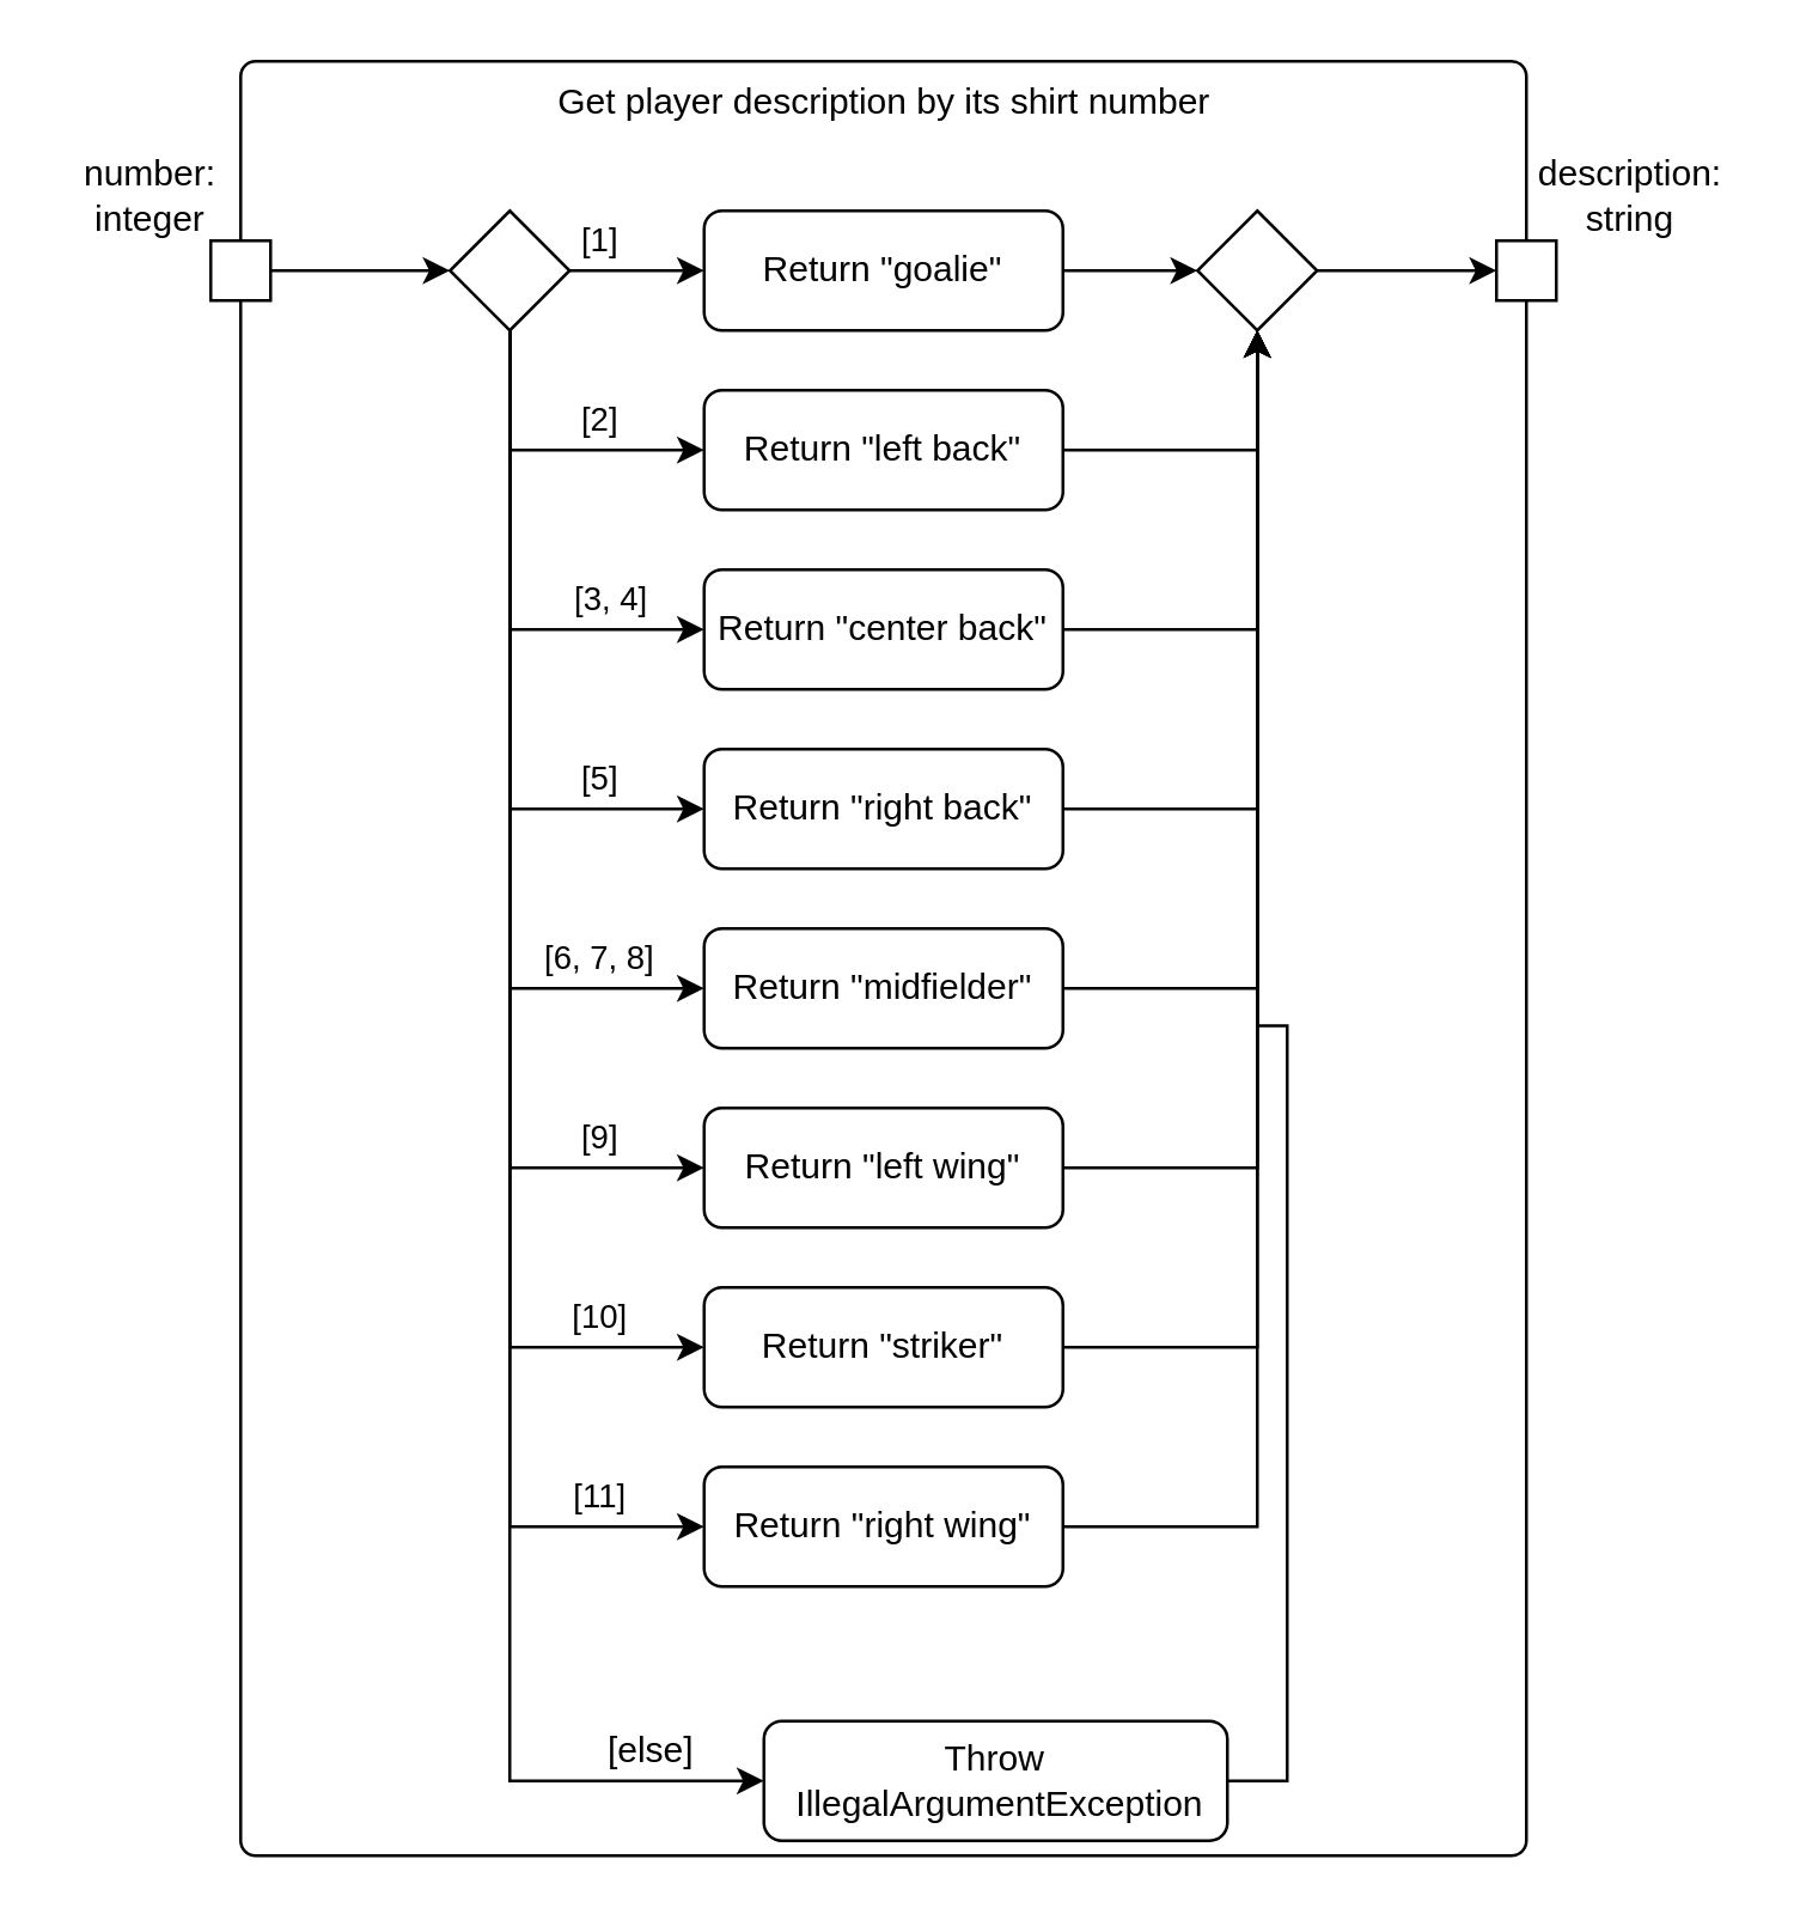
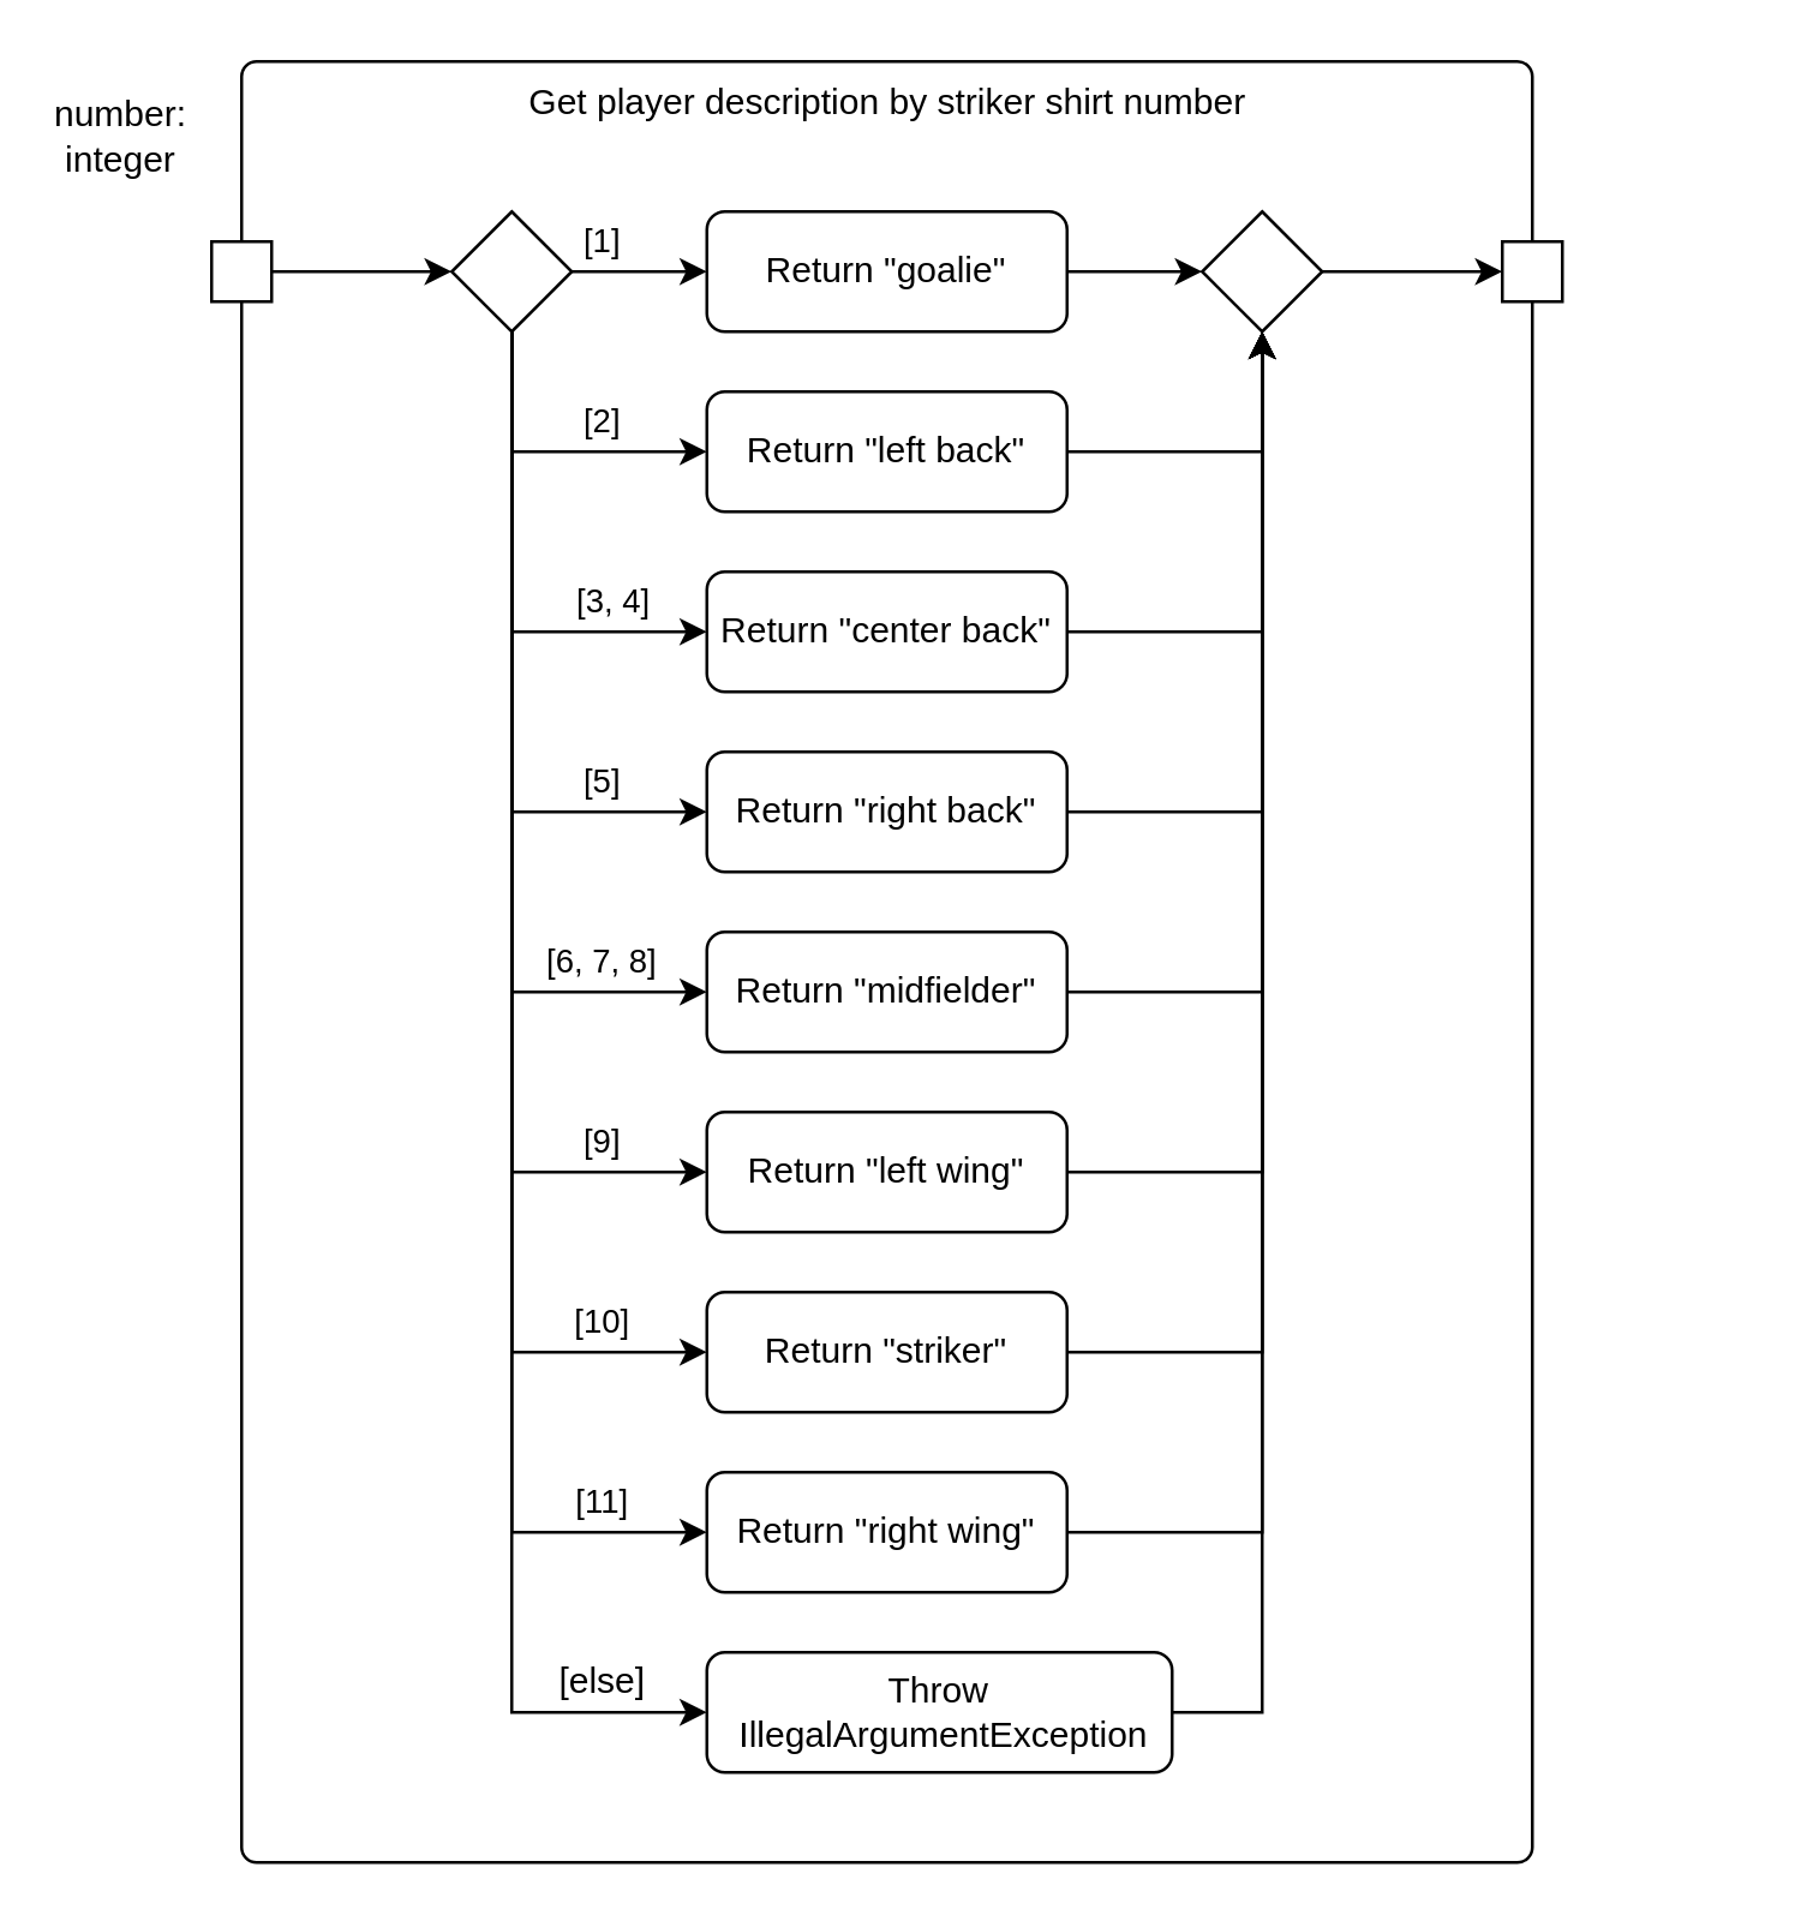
  <mxCell id="0" />
  <mxCell id="1" parent="0" />
- <mxCell id="2" value="Get player description by its shirt number" style="html=1;align=center;verticalAlign=top;rounded=1;absoluteArcSize=1;arcSize=10;dashed=0;" vertex="1" parent="1"><mxGeometry x="80" y="20" width="430" height="600" as="geometry" /></mxCell>
+ <mxCell id="2" value="Get player description by striker shirt number" style="html=1;align=center;verticalAlign=top;rounded=1;absoluteArcSize=1;arcSize=10;dashed=0;" vertex="1" parent="1"><mxGeometry x="80" y="20" width="430" height="600" as="geometry" /></mxCell>
  <mxCell id="3" style="edgeStyle=orthogonalEdgeStyle;rounded=0;orthogonalLoop=1;jettySize=auto;html=1;exitX=1;exitY=0.5;exitDx=0;exitDy=0;" edge="1" parent="1" source="4" target="17"><mxGeometry relative="1" as="geometry" /></mxCell>
  <mxCell id="4" value="" style="whiteSpace=wrap;html=1;aspect=fixed;" vertex="1" parent="1"><mxGeometry x="70" y="80" width="20" height="20" as="geometry" /></mxCell>
- <mxCell id="5" value="number: integer" style="text;html=1;strokeColor=none;fillColor=none;align=center;verticalAlign=middle;whiteSpace=wrap;rounded=0;" vertex="1" parent="1"><mxGeometry x="20" y="50" width="60" height="30" as="geometry" /></mxCell>
- <mxCell id="6" value="description: string" style="text;html=1;strokeColor=none;fillColor=none;align=center;verticalAlign=middle;whiteSpace=wrap;rounded=0;" vertex="1" parent="1"><mxGeometry x="510" y="50" width="70" height="30" as="geometry" /></mxCell>
+ <mxCell id="5" value="number: integer" style="text;html=1;strokeColor=none;fillColor=none;align=center;verticalAlign=middle;whiteSpace=wrap;rounded=0;" vertex="1" parent="1"><mxGeometry x="10" y="30" width="60" height="30" as="geometry" /></mxCell>
  <mxCell id="7" value="" style="whiteSpace=wrap;html=1;aspect=fixed;" vertex="1" parent="1"><mxGeometry x="500" y="80" width="20" height="20" as="geometry" /></mxCell>
  <mxCell id="8" value="[1]" style="edgeStyle=orthogonalEdgeStyle;rounded=0;orthogonalLoop=1;jettySize=auto;html=1;exitX=1;exitY=0.5;exitDx=0;exitDy=0;entryX=0;entryY=0.5;entryDx=0;entryDy=0;" edge="1" parent="1" source="17" target="21"><mxGeometry x="-0.556" y="10" relative="1" as="geometry"><mxPoint as="offset" /></mxGeometry></mxCell>
  <mxCell id="9" value="[2]" style="edgeStyle=orthogonalEdgeStyle;rounded=0;orthogonalLoop=1;jettySize=auto;html=1;exitX=0.5;exitY=1;exitDx=0;exitDy=0;entryX=0;entryY=0.5;entryDx=0;entryDy=0;" edge="1" parent="1" source="17" target="23"><mxGeometry x="0.333" y="10" relative="1" as="geometry"><mxPoint as="offset" /></mxGeometry></mxCell>
  <mxCell id="10" value="[3, 4]" style="edgeStyle=orthogonalEdgeStyle;rounded=0;orthogonalLoop=1;jettySize=auto;html=1;exitX=0.5;exitY=1;exitDx=0;exitDy=0;entryX=0;entryY=0.5;entryDx=0;entryDy=0;align=left;" edge="1" parent="1" source="17" target="25"><mxGeometry x="0.455" y="10" relative="1" as="geometry"><mxPoint as="offset" /></mxGeometry></mxCell>
  <mxCell id="11" value="[5]" style="edgeStyle=orthogonalEdgeStyle;rounded=0;orthogonalLoop=1;jettySize=auto;html=1;exitX=0.5;exitY=1;exitDx=0;exitDy=0;entryX=0;entryY=0.5;entryDx=0;entryDy=0;" edge="1" parent="1" source="17" target="27"><mxGeometry x="0.689" y="10" relative="1" as="geometry"><mxPoint as="offset" /></mxGeometry></mxCell>
  <mxCell id="12" value="[6, 7, 8]" style="edgeStyle=orthogonalEdgeStyle;rounded=0;orthogonalLoop=1;jettySize=auto;html=1;exitX=0.5;exitY=1;exitDx=0;exitDy=0;entryX=0;entryY=0.5;entryDx=0;entryDy=0;align=left;" edge="1" parent="1" source="17" target="29"><mxGeometry x="0.614" y="10" relative="1" as="geometry"><mxPoint as="offset" /></mxGeometry></mxCell>
  <mxCell id="13" value="[9]" style="edgeStyle=orthogonalEdgeStyle;rounded=0;orthogonalLoop=1;jettySize=auto;html=1;exitX=0.5;exitY=1;exitDx=0;exitDy=0;entryX=0;entryY=0.5;entryDx=0;entryDy=0;" edge="1" parent="1" source="17" target="31"><mxGeometry x="0.797" y="10" relative="1" as="geometry"><mxPoint as="offset" /></mxGeometry></mxCell>
  <mxCell id="14" value="[10]" style="edgeStyle=orthogonalEdgeStyle;rounded=0;orthogonalLoop=1;jettySize=auto;html=1;exitX=0.5;exitY=1;exitDx=0;exitDy=0;entryX=0;entryY=0.5;entryDx=0;entryDy=0;" edge="1" parent="1" source="17" target="33"><mxGeometry x="0.827" y="10" relative="1" as="geometry"><mxPoint as="offset" /></mxGeometry></mxCell>
  <mxCell id="15" value="[11]" style="edgeStyle=orthogonalEdgeStyle;rounded=0;orthogonalLoop=1;jettySize=auto;html=1;exitX=0.5;exitY=1;exitDx=0;exitDy=0;entryX=0;entryY=0.5;entryDx=0;entryDy=0;" edge="1" parent="1" source="17" target="35"><mxGeometry x="0.85" y="10" relative="1" as="geometry"><mxPoint as="offset" /></mxGeometry></mxCell>
  <mxCell id="16" value="[else]" style="edgeStyle=orthogonalEdgeStyle;rounded=0;orthogonalLoop=1;jettySize=auto;html=1;exitX=0.5;exitY=1;exitDx=0;exitDy=0;entryX=0;entryY=0.5;entryDx=0;entryDy=0;fontFamily=Helvetica;fontSize=12;" edge="1" parent="1" source="17" target="37"><mxGeometry x="0.867" y="10" relative="1" as="geometry"><mxPoint as="offset" /></mxGeometry></mxCell>
  <mxCell id="17" value="" style="rhombus;whiteSpace=wrap;html=1;" vertex="1" parent="1"><mxGeometry x="150" y="70" width="40" height="40" as="geometry" /></mxCell>
  <mxCell id="18" style="edgeStyle=orthogonalEdgeStyle;rounded=0;orthogonalLoop=1;jettySize=auto;html=1;exitX=1;exitY=0.5;exitDx=0;exitDy=0;entryX=0;entryY=0.5;entryDx=0;entryDy=0;" edge="1" parent="1" source="19" target="7"><mxGeometry relative="1" as="geometry" /></mxCell>
  <mxCell id="19" value="" style="rhombus;whiteSpace=wrap;html=1;" vertex="1" parent="1"><mxGeometry x="400" y="70" width="40" height="40" as="geometry" /></mxCell>
  <mxCell id="20" style="edgeStyle=orthogonalEdgeStyle;rounded=0;orthogonalLoop=1;jettySize=auto;html=1;exitX=1;exitY=0.5;exitDx=0;exitDy=0;entryX=0;entryY=0.5;entryDx=0;entryDy=0;" edge="1" parent="1" source="21" target="19"><mxGeometry relative="1" as="geometry" /></mxCell>
  <mxCell id="21" value="Return &quot;goalie&quot;" style="rounded=1;whiteSpace=wrap;html=1;" vertex="1" parent="1"><mxGeometry x="235" y="70" width="120" height="40" as="geometry" /></mxCell>
  <mxCell id="22" style="edgeStyle=orthogonalEdgeStyle;rounded=0;orthogonalLoop=1;jettySize=auto;html=1;exitX=1;exitY=0.5;exitDx=0;exitDy=0;entryX=0.5;entryY=1;entryDx=0;entryDy=0;" edge="1" parent="1" source="23" target="19"><mxGeometry relative="1" as="geometry" /></mxCell>
  <mxCell id="23" value="Return &quot;left back&quot;" style="rounded=1;whiteSpace=wrap;html=1;" vertex="1" parent="1"><mxGeometry x="235" y="130" width="120" height="40" as="geometry" /></mxCell>
  <mxCell id="24" style="edgeStyle=orthogonalEdgeStyle;rounded=0;orthogonalLoop=1;jettySize=auto;html=1;exitX=1;exitY=0.5;exitDx=0;exitDy=0;entryX=0.5;entryY=1;entryDx=0;entryDy=0;" edge="1" parent="1" source="25" target="19"><mxGeometry relative="1" as="geometry" /></mxCell>
  <mxCell id="25" value="Return &quot;center back&quot;" style="rounded=1;whiteSpace=wrap;html=1;" vertex="1" parent="1"><mxGeometry x="235" y="190" width="120" height="40" as="geometry" /></mxCell>
  <mxCell id="26" style="edgeStyle=orthogonalEdgeStyle;rounded=0;orthogonalLoop=1;jettySize=auto;html=1;exitX=1;exitY=0.5;exitDx=0;exitDy=0;entryX=0.5;entryY=1;entryDx=0;entryDy=0;" edge="1" parent="1" source="27" target="19"><mxGeometry relative="1" as="geometry" /></mxCell>
  <mxCell id="27" value="Return &quot;right back&quot;" style="rounded=1;whiteSpace=wrap;html=1;" vertex="1" parent="1"><mxGeometry x="235" y="250" width="120" height="40" as="geometry" /></mxCell>
  <mxCell id="28" style="edgeStyle=orthogonalEdgeStyle;rounded=0;orthogonalLoop=1;jettySize=auto;html=1;exitX=1;exitY=0.5;exitDx=0;exitDy=0;entryX=0.5;entryY=1;entryDx=0;entryDy=0;" edge="1" parent="1" source="29" target="19"><mxGeometry relative="1" as="geometry" /></mxCell>
  <mxCell id="29" value="Return &quot;midfielder&quot;" style="rounded=1;whiteSpace=wrap;html=1;" vertex="1" parent="1"><mxGeometry x="235" y="310" width="120" height="40" as="geometry" /></mxCell>
  <mxCell id="30" style="edgeStyle=orthogonalEdgeStyle;rounded=0;orthogonalLoop=1;jettySize=auto;html=1;exitX=1;exitY=0.5;exitDx=0;exitDy=0;entryX=0.5;entryY=1;entryDx=0;entryDy=0;" edge="1" parent="1" source="31" target="19"><mxGeometry relative="1" as="geometry" /></mxCell>
  <mxCell id="31" value="Return &quot;left wing&quot;" style="rounded=1;whiteSpace=wrap;html=1;" vertex="1" parent="1"><mxGeometry x="235" y="370" width="120" height="40" as="geometry" /></mxCell>
  <mxCell id="32" style="edgeStyle=orthogonalEdgeStyle;rounded=0;orthogonalLoop=1;jettySize=auto;html=1;exitX=1;exitY=0.5;exitDx=0;exitDy=0;entryX=0.5;entryY=1;entryDx=0;entryDy=0;" edge="1" parent="1" source="33" target="19"><mxGeometry relative="1" as="geometry" /></mxCell>
  <mxCell id="33" value="Return &quot;striker&quot;" style="rounded=1;whiteSpace=wrap;html=1;" vertex="1" parent="1"><mxGeometry x="235" y="430" width="120" height="40" as="geometry" /></mxCell>
  <mxCell id="34" style="edgeStyle=orthogonalEdgeStyle;rounded=0;orthogonalLoop=1;jettySize=auto;html=1;exitX=1;exitY=0.5;exitDx=0;exitDy=0;entryX=0.5;entryY=1;entryDx=0;entryDy=0;" edge="1" parent="1" source="35" target="19"><mxGeometry relative="1" as="geometry" /></mxCell>
  <mxCell id="35" value="Return &quot;right wing&quot;" style="rounded=1;whiteSpace=wrap;html=1;" vertex="1" parent="1"><mxGeometry x="235" y="490" width="120" height="40" as="geometry" /></mxCell>
  <mxCell id="36" style="edgeStyle=orthogonalEdgeStyle;rounded=0;orthogonalLoop=1;jettySize=auto;html=1;exitX=1;exitY=0.5;exitDx=0;exitDy=0;entryX=0.5;entryY=1;entryDx=0;entryDy=0;fontFamily=Helvetica;fontSize=12;" edge="1" parent="1" source="37" target="19"><mxGeometry relative="1" as="geometry" /></mxCell>
- <mxCell id="37" value="&lt;font style=&quot;font-size: 12px;&quot;&gt;Throw&lt;br&gt;&amp;nbsp;&lt;span style=&quot;text-align: start;&quot;&gt;IllegalArgumentException&lt;/span&gt;&lt;/font&gt;" style="rounded=1;whiteSpace=wrap;html=1;fontColor=#000000;" vertex="1" parent="1"><mxGeometry x="255" y="575" width="155" height="40" as="geometry" /></mxCell>
+ <mxCell id="37" value="&lt;font style=&quot;font-size: 12px;&quot;&gt;Throw&lt;br&gt;&amp;nbsp;&lt;span style=&quot;text-align: start;&quot;&gt;IllegalArgumentException&lt;/span&gt;&lt;/font&gt;" style="rounded=1;whiteSpace=wrap;html=1;fontColor=#000000;" vertex="1" parent="1"><mxGeometry x="235" y="550" width="155" height="40" as="geometry" /></mxCell>
